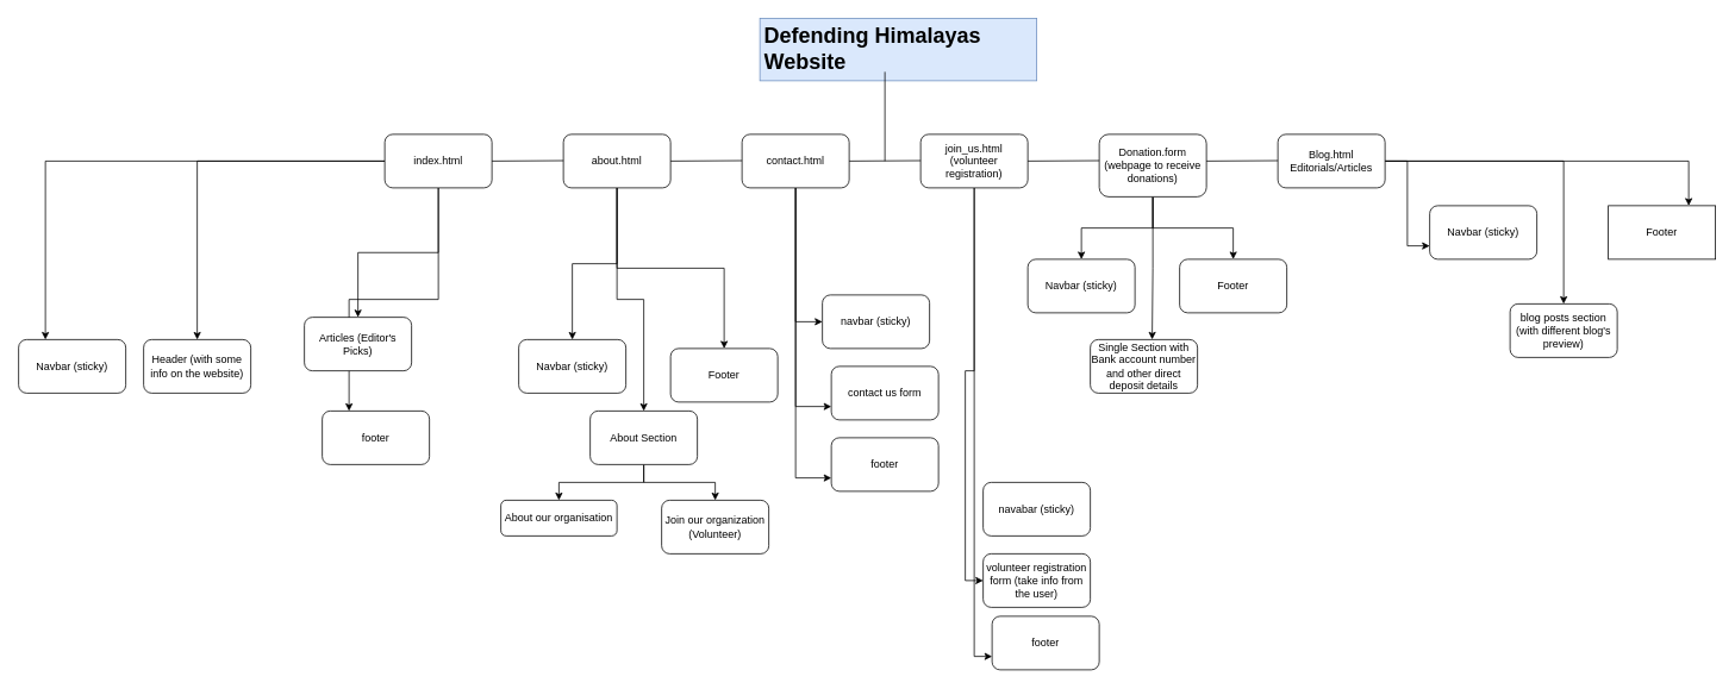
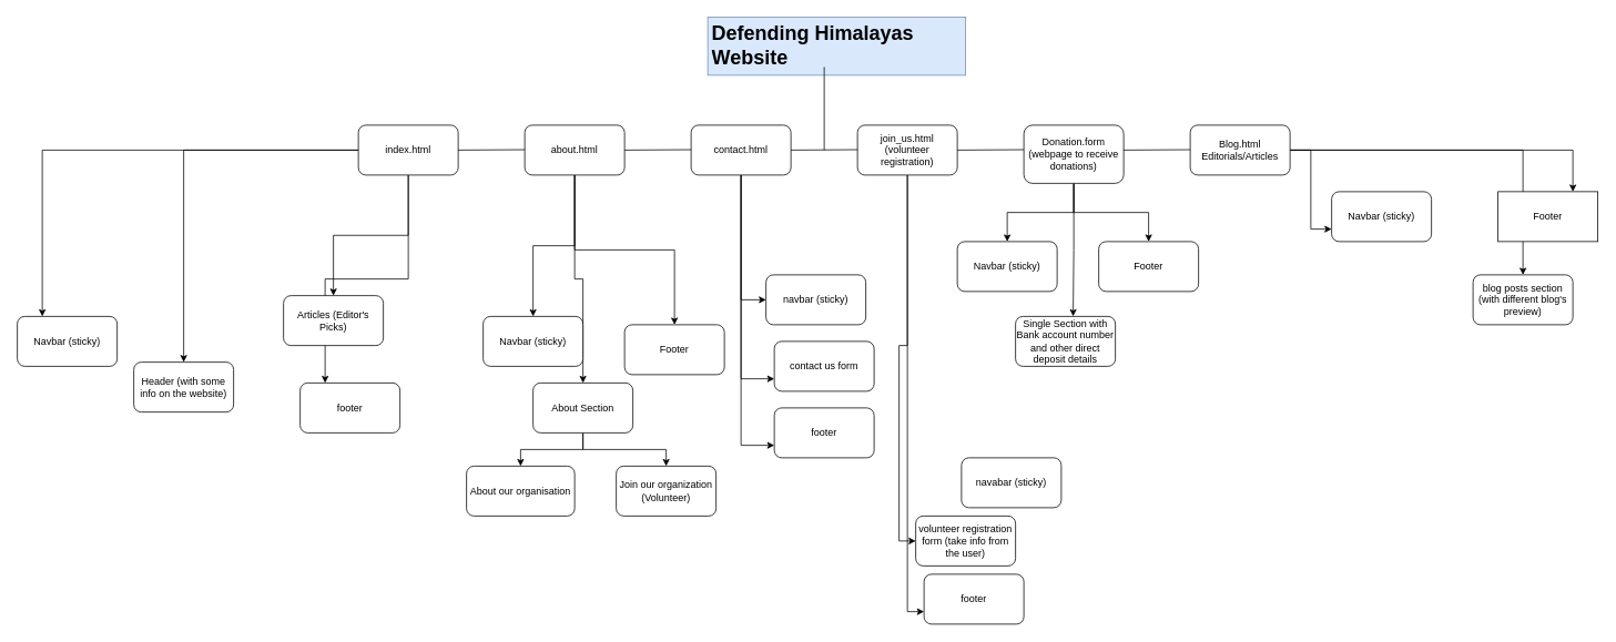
  <mxCell id="0" />
  <mxCell id="1" parent="0" />
  <mxCell id="2" style="edgeStyle=orthogonalEdgeStyle;rounded=0;orthogonalLoop=1;jettySize=auto;html=1;entryX=0.25;entryY=0;entryDx=0;entryDy=0;" edge="1" parent="1" source="6" target="48"><mxGeometry relative="1" as="geometry" /></mxCell>
  <mxCell id="3" style="edgeStyle=orthogonalEdgeStyle;rounded=0;orthogonalLoop=1;jettySize=auto;html=1;entryX=0.25;entryY=0;entryDx=0;entryDy=0;" edge="1" parent="1" source="6" target="46"><mxGeometry relative="1" as="geometry" /></mxCell>
  <mxCell id="4" style="edgeStyle=orthogonalEdgeStyle;rounded=0;orthogonalLoop=1;jettySize=auto;html=1;" edge="1" parent="1" source="6" target="47"><mxGeometry relative="1" as="geometry" /></mxCell>
  <mxCell id="5" style="edgeStyle=orthogonalEdgeStyle;rounded=0;orthogonalLoop=1;jettySize=auto;html=1;entryX=0.5;entryY=0;entryDx=0;entryDy=0;" edge="1" parent="1" source="6" target="49"><mxGeometry relative="1" as="geometry" /></mxCell>
  <mxCell id="6" value="index.html" style="rounded=1;whiteSpace=wrap;html=1;" vertex="1" parent="1"><mxGeometry x="430" y="150" width="120" height="60" as="geometry" /></mxCell>
  <mxCell id="7" style="edgeStyle=orthogonalEdgeStyle;rounded=0;orthogonalLoop=1;jettySize=auto;html=1;" edge="1" parent="1" source="10" target="33"><mxGeometry relative="1" as="geometry"><mxPoint x="690" y="290" as="targetPoint" /></mxGeometry></mxCell>
  <mxCell id="8" style="edgeStyle=orthogonalEdgeStyle;rounded=0;orthogonalLoop=1;jettySize=auto;html=1;" edge="1" parent="1" source="10" target="36"><mxGeometry relative="1" as="geometry" /></mxCell>
  <mxCell id="9" style="edgeStyle=orthogonalEdgeStyle;rounded=0;orthogonalLoop=1;jettySize=auto;html=1;" edge="1" parent="1" source="10" target="37"><mxGeometry relative="1" as="geometry" /></mxCell>
  <mxCell id="10" value="about.html&lt;br&gt;" style="rounded=1;whiteSpace=wrap;html=1;" vertex="1" parent="1"><mxGeometry x="630" y="150" width="120" height="60" as="geometry" /></mxCell>
  <mxCell id="11" style="edgeStyle=orthogonalEdgeStyle;rounded=0;orthogonalLoop=1;jettySize=auto;html=1;entryX=0;entryY=0.5;entryDx=0;entryDy=0;" edge="1" parent="1" source="14" target="50"><mxGeometry relative="1" as="geometry" /></mxCell>
  <mxCell id="12" style="edgeStyle=orthogonalEdgeStyle;rounded=0;orthogonalLoop=1;jettySize=auto;html=1;entryX=0;entryY=0.75;entryDx=0;entryDy=0;" edge="1" parent="1" source="14" target="51"><mxGeometry relative="1" as="geometry" /></mxCell>
  <mxCell id="13" style="edgeStyle=orthogonalEdgeStyle;rounded=0;orthogonalLoop=1;jettySize=auto;html=1;entryX=0;entryY=0.75;entryDx=0;entryDy=0;" edge="1" parent="1" source="14" target="52"><mxGeometry relative="1" as="geometry" /></mxCell>
  <mxCell id="14" value="contact.html" style="rounded=1;whiteSpace=wrap;html=1;" vertex="1" parent="1"><mxGeometry x="830" y="150" width="120" height="60" as="geometry" /></mxCell>
  <mxCell id="15" style="edgeStyle=orthogonalEdgeStyle;rounded=0;orthogonalLoop=1;jettySize=auto;html=1;entryX=0;entryY=0.5;entryDx=0;entryDy=0;" edge="1" parent="1" source="17" target="54"><mxGeometry relative="1" as="geometry" /></mxCell>
  <mxCell id="16" style="edgeStyle=orthogonalEdgeStyle;rounded=0;orthogonalLoop=1;jettySize=auto;html=1;entryX=0;entryY=0.75;entryDx=0;entryDy=0;" edge="1" parent="1" source="17" target="55"><mxGeometry relative="1" as="geometry" /></mxCell>
  <mxCell id="17" value="join_us.html (volunteer registration)" style="rounded=1;whiteSpace=wrap;html=1;" vertex="1" parent="1"><mxGeometry x="1030" y="150" width="120" height="60" as="geometry" /></mxCell>
  <mxCell id="18" value="" style="endArrow=none;html=1;rounded=0;entryX=1;entryY=0.5;entryDx=0;entryDy=0;" edge="1" parent="1" target="10"><mxGeometry width="50" height="50" relative="1" as="geometry"><mxPoint x="830" y="179.5" as="sourcePoint" /><mxPoint x="760" y="179.5" as="targetPoint" /></mxGeometry></mxCell>
  <mxCell id="19" value="" style="endArrow=none;html=1;rounded=0;entryX=1;entryY=0.5;entryDx=0;entryDy=0;" edge="1" parent="1"><mxGeometry width="50" height="50" relative="1" as="geometry"><mxPoint x="630" y="179.5" as="sourcePoint" /><mxPoint x="550" y="180" as="targetPoint" /></mxGeometry></mxCell>
  <mxCell id="20" value="" style="endArrow=none;html=1;rounded=0;entryX=1;entryY=0.5;entryDx=0;entryDy=0;" edge="1" parent="1"><mxGeometry width="50" height="50" relative="1" as="geometry"><mxPoint x="1030" y="179.5" as="sourcePoint" /><mxPoint x="950" y="180" as="targetPoint" /></mxGeometry></mxCell>
  <mxCell id="21" value="&lt;h1&gt;Defending Himalayas Website&lt;/h1&gt;&lt;p&gt;.&lt;/p&gt;" style="text;html=1;strokeColor=#6c8ebf;fillColor=#dae8fc;spacing=5;spacingTop=-20;whiteSpace=wrap;overflow=hidden;rounded=0;" vertex="1" parent="1"><mxGeometry x="850" y="20" width="310" height="70" as="geometry" /></mxCell>
  <mxCell id="22" style="edgeStyle=orthogonalEdgeStyle;rounded=0;orthogonalLoop=1;jettySize=auto;html=1;entryX=0.577;entryY=-0.003;entryDx=0;entryDy=0;entryPerimeter=0;" edge="1" parent="1" source="25" target="40"><mxGeometry relative="1" as="geometry" /></mxCell>
  <mxCell id="23" style="edgeStyle=orthogonalEdgeStyle;rounded=0;orthogonalLoop=1;jettySize=auto;html=1;" edge="1" parent="1" source="25" target="41"><mxGeometry relative="1" as="geometry"><mxPoint x="1200" y="370" as="targetPoint" /></mxGeometry></mxCell>
  <mxCell id="24" style="edgeStyle=orthogonalEdgeStyle;rounded=0;orthogonalLoop=1;jettySize=auto;html=1;" edge="1" parent="1" source="25" target="42"><mxGeometry relative="1" as="geometry"><mxPoint x="1400" y="390" as="targetPoint" /></mxGeometry></mxCell>
  <mxCell id="25" value="Donation.form&lt;br&gt;(webpage to receive donations)" style="rounded=1;whiteSpace=wrap;html=1;" vertex="1" parent="1"><mxGeometry x="1230" y="150" width="120" height="70" as="geometry" /></mxCell>
  <mxCell id="26" value="" style="endArrow=none;html=1;rounded=0;entryX=1;entryY=0.5;entryDx=0;entryDy=0;" edge="1" parent="1"><mxGeometry width="50" height="50" relative="1" as="geometry"><mxPoint x="1230" y="179.5" as="sourcePoint" /><mxPoint x="1150" y="180" as="targetPoint" /></mxGeometry></mxCell>
  <mxCell id="27" style="edgeStyle=orthogonalEdgeStyle;rounded=0;orthogonalLoop=1;jettySize=auto;html=1;entryX=0.75;entryY=0;entryDx=0;entryDy=0;" edge="1" parent="1" source="30" target="44"><mxGeometry relative="1" as="geometry" /></mxCell>
  <mxCell id="28" style="edgeStyle=orthogonalEdgeStyle;rounded=0;orthogonalLoop=1;jettySize=auto;html=1;entryX=0;entryY=0.75;entryDx=0;entryDy=0;" edge="1" parent="1" source="30" target="43"><mxGeometry relative="1" as="geometry" /></mxCell>
  <mxCell id="29" style="edgeStyle=orthogonalEdgeStyle;rounded=0;orthogonalLoop=1;jettySize=auto;html=1;" edge="1" parent="1" source="30" target="45"><mxGeometry relative="1" as="geometry" /></mxCell>
  <mxCell id="30" value="Blog.html&lt;br&gt;Editorials/Articles" style="rounded=1;whiteSpace=wrap;html=1;" vertex="1" parent="1"><mxGeometry x="1430" y="150" width="120" height="60" as="geometry" /></mxCell>
  <mxCell id="31" value="" style="endArrow=none;html=1;rounded=0;entryX=1;entryY=0.5;entryDx=0;entryDy=0;" edge="1" parent="1"><mxGeometry width="50" height="50" relative="1" as="geometry"><mxPoint x="1430" y="179.5" as="sourcePoint" /><mxPoint x="1350" y="180" as="targetPoint" /></mxGeometry></mxCell>
  <mxCell id="32" value="" style="endArrow=none;html=1;rounded=0;entryX=1;entryY=0.5;entryDx=0;entryDy=0;" edge="1" parent="1"><mxGeometry width="50" height="50" relative="1" as="geometry"><mxPoint x="990" y="180" as="sourcePoint" /><mxPoint x="990" y="80" as="targetPoint" /></mxGeometry></mxCell>
  <mxCell id="33" value="Navbar (sticky)" style="rounded=1;whiteSpace=wrap;html=1;" vertex="1" parent="1"><mxGeometry x="580" y="380" width="120" height="60" as="geometry" /></mxCell>
  <mxCell id="34" style="edgeStyle=orthogonalEdgeStyle;rounded=0;orthogonalLoop=1;jettySize=auto;html=1;" edge="1" parent="1" source="36" target="38"><mxGeometry relative="1" as="geometry"><mxPoint x="690" y="550" as="targetPoint" /></mxGeometry></mxCell>
  <mxCell id="35" style="edgeStyle=orthogonalEdgeStyle;rounded=0;orthogonalLoop=1;jettySize=auto;html=1;" edge="1" parent="1" source="36" target="39"><mxGeometry relative="1" as="geometry" /></mxCell>
- <mxCell id="36" value="About Section" style="rounded=1;whiteSpace=wrap;html=1;" vertex="1" parent="1"><mxGeometry x="660" y="460" width="120" height="60" as="geometry" /></mxCell>
+ <mxCell id="36" value="About Section" style="rounded=1;whiteSpace=wrap;html=1;" vertex="1" parent="1"><mxGeometry x="640" y="460" width="120" height="60" as="geometry" /></mxCell>
  <mxCell id="37" value="Footer" style="rounded=1;whiteSpace=wrap;html=1;" vertex="1" parent="1"><mxGeometry x="750" y="390" width="120" height="60" as="geometry" /></mxCell>
- <mxCell id="38" value="About our organisation" style="rounded=1;whiteSpace=wrap;html=1;" vertex="1" parent="1"><mxGeometry x="560" y="560" width="130" height="40" as="geometry" /></mxCell>
+ <mxCell id="38" value="About our organisation" style="rounded=1;whiteSpace=wrap;html=1;" vertex="1" parent="1"><mxGeometry x="560" y="560" width="130" height="60" as="geometry" /></mxCell>
  <mxCell id="39" value="Join our organization (Volunteer)" style="rounded=1;whiteSpace=wrap;html=1;" vertex="1" parent="1"><mxGeometry x="740" y="560" width="120" height="60" as="geometry" /></mxCell>
  <mxCell id="40" value="Single Section with Bank account number and other direct deposit details" style="rounded=1;whiteSpace=wrap;html=1;" vertex="1" parent="1"><mxGeometry x="1220" y="380" width="120" height="60" as="geometry" /></mxCell>
  <mxCell id="41" value="Navbar (sticky)" style="rounded=1;whiteSpace=wrap;html=1;" vertex="1" parent="1"><mxGeometry x="1150" y="290" width="120" height="60" as="geometry" /></mxCell>
  <mxCell id="42" value="Footer" style="rounded=1;whiteSpace=wrap;html=1;" vertex="1" parent="1"><mxGeometry x="1320" y="290" width="120" height="60" as="geometry" /></mxCell>
  <mxCell id="43" value="Navbar (sticky)" style="rounded=1;whiteSpace=wrap;html=1;" vertex="1" parent="1"><mxGeometry x="1600" y="230" width="120" height="60" as="geometry" /></mxCell>
  <mxCell id="44" value="Footer" style="rounded=0;whiteSpace=wrap;html=1;" vertex="1" parent="1"><mxGeometry x="1800" y="230" width="120" height="60" as="geometry" /></mxCell>
- <mxCell id="45" value="blog posts section (with different blog's preview)" style="rounded=1;whiteSpace=wrap;html=1;" vertex="1" parent="1"><mxGeometry x="1690" y="340" width="120" height="60" as="geometry" /></mxCell>
+ <mxCell id="45" value="blog posts section (with different blog's preview)" style="rounded=1;whiteSpace=wrap;html=1;" vertex="1" parent="1"><mxGeometry x="1770" y="330" width="120" height="60" as="geometry" /></mxCell>
  <mxCell id="46" value="Navbar (sticky)" style="rounded=1;whiteSpace=wrap;html=1;" vertex="1" parent="1"><mxGeometry x="20" y="380" width="120" height="60" as="geometry" /></mxCell>
- <mxCell id="47" value="Header (with some info on the website)" style="rounded=1;whiteSpace=wrap;html=1;" vertex="1" parent="1"><mxGeometry x="160" y="380" width="120" height="60" as="geometry" /></mxCell>
+ <mxCell id="47" value="Header (with some info on the website)" style="rounded=1;whiteSpace=wrap;html=1;" vertex="1" parent="1"><mxGeometry x="160" y="435" width="120" height="60" as="geometry" /></mxCell>
  <mxCell id="48" value="footer" style="rounded=1;whiteSpace=wrap;html=1;" vertex="1" parent="1"><mxGeometry x="360" y="460" width="120" height="60" as="geometry" /></mxCell>
  <mxCell id="49" value="Articles (Editor's Picks)" style="rounded=1;whiteSpace=wrap;html=1;" vertex="1" parent="1"><mxGeometry x="340" y="355" width="120" height="60" as="geometry" /></mxCell>
  <mxCell id="50" value="navbar (sticky)" style="rounded=1;whiteSpace=wrap;html=1;" vertex="1" parent="1"><mxGeometry x="920" y="330" width="120" height="60" as="geometry" /></mxCell>
  <mxCell id="51" value="footer" style="rounded=1;whiteSpace=wrap;html=1;" vertex="1" parent="1"><mxGeometry x="930" y="490" width="120" height="60" as="geometry" /></mxCell>
  <mxCell id="52" value="contact us form" style="rounded=1;whiteSpace=wrap;html=1;" vertex="1" parent="1"><mxGeometry x="930" y="410" width="120" height="60" as="geometry" /></mxCell>
- <mxCell id="53" value="navabar (sticky)" style="rounded=1;whiteSpace=wrap;html=1;" vertex="1" parent="1"><mxGeometry x="1100" y="540" width="120" height="60" as="geometry" /></mxCell>
+ <mxCell id="53" value="navabar (sticky)" style="rounded=1;whiteSpace=wrap;html=1;" vertex="1" parent="1"><mxGeometry x="1155" y="550" width="120" height="60" as="geometry" /></mxCell>
  <mxCell id="54" value="volunteer registration form (take info from the user)" style="rounded=1;whiteSpace=wrap;html=1;" vertex="1" parent="1"><mxGeometry x="1100" y="620" width="120" height="60" as="geometry" /></mxCell>
  <mxCell id="55" value="footer" style="rounded=1;whiteSpace=wrap;html=1;" vertex="1" parent="1"><mxGeometry x="1110" y="690" width="120" height="60" as="geometry" /></mxCell>
